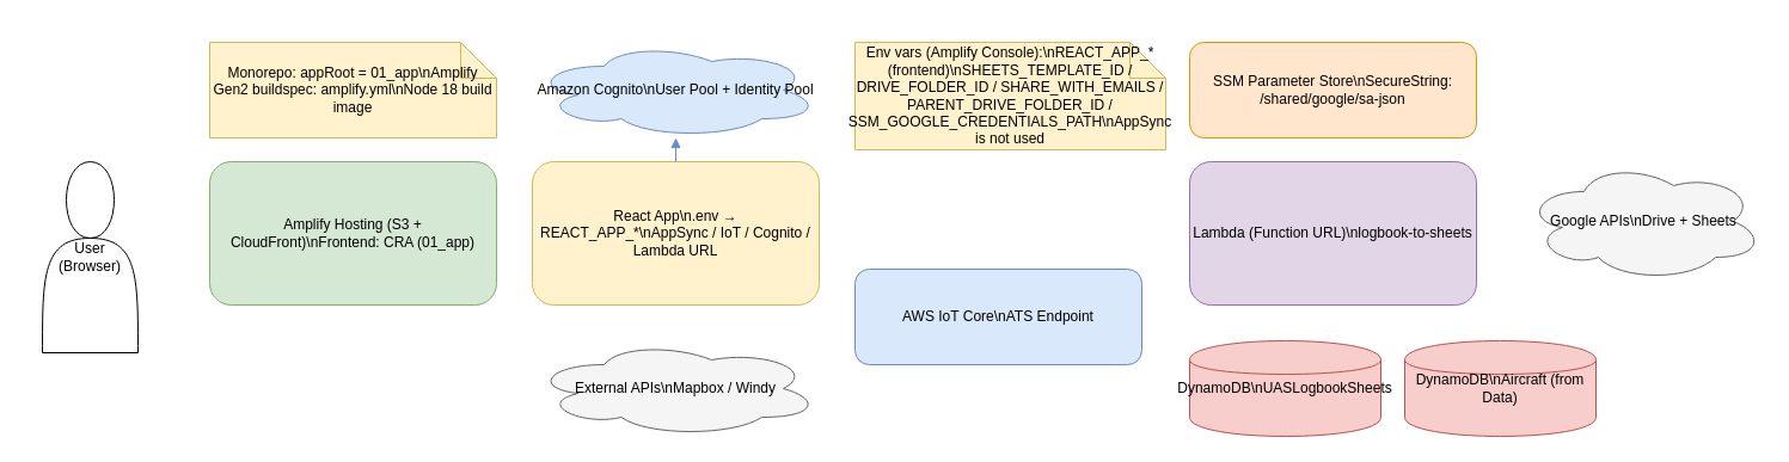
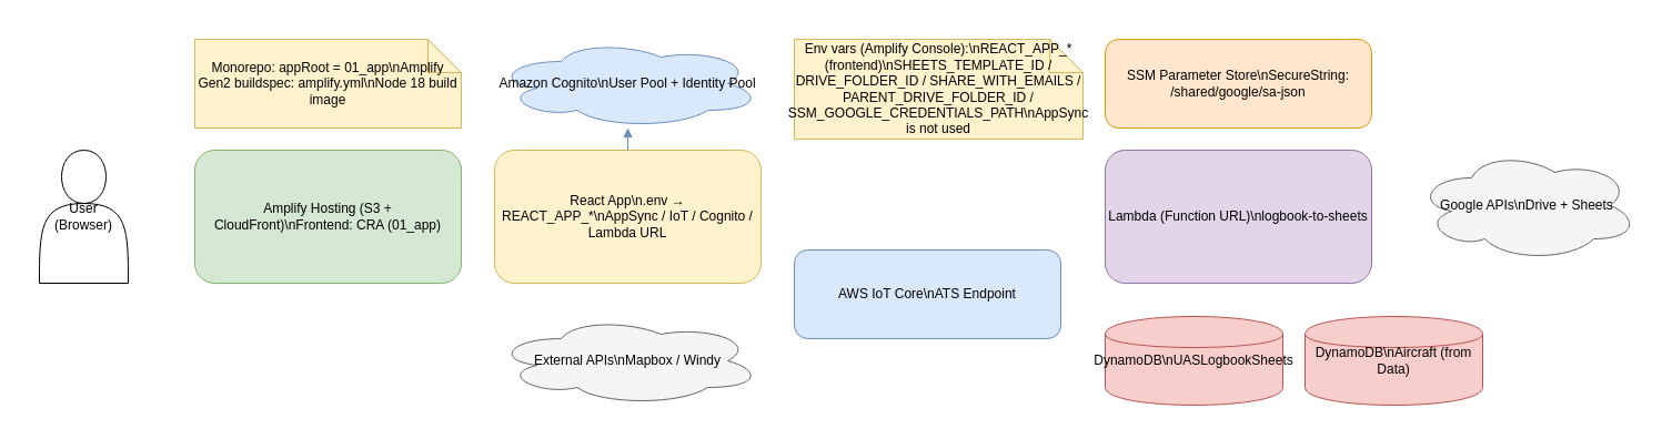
  <mxCell id="0" />
  <mxCell id="1" parent="0" />
- <mxCell id="2" value="User (Browser)" style="shape=actor;whiteSpace=wrap;html=1;" vertex="1" parent="1"><mxGeometry x="20" y="120" width="80" height="160" as="geometry" /></mxCell>
+ <mxCell id="2" value="User (Browser)" style="shape=actor;whiteSpace=wrap;html=1;" vertex="1" parent="1"><mxGeometry x="20" y="120" width="80" height="120" as="geometry" /></mxCell>
  <mxCell id="3" value="Amplify Hosting (S3 + CloudFront)\nFrontend: CRA (01_app)" style="rounded=1;whiteSpace=wrap;html=1;fillColor=#d5e8d4;strokeColor=#82b366;" vertex="1" parent="1"><mxGeometry x="160" y="120" width="240" height="120" as="geometry" /></mxCell>
  <mxCell id="4" value="React App\n.env → REACT_APP_*\nAppSync / IoT / Cognito / Lambda URL" style="rounded=1;whiteSpace=wrap;html=1;fillColor=#fff2cc;strokeColor=#d6b656;" vertex="1" parent="1"><mxGeometry x="430" y="120" width="240" height="120" as="geometry" /></mxCell>
  <mxCell id="5" value="Amazon Cognito\nUser Pool + Identity Pool" style="shape=cloud;whiteSpace=wrap;html=1;fillColor=#dae8fc;strokeColor=#6c8ebf;" vertex="1" parent="1"><mxGeometry x="430" y="20" width="240" height="80" as="geometry" /></mxCell>
  <mxCell id="6" value="AWS IoT Core\nATS Endpoint" style="rounded=1;whiteSpace=wrap;html=1;fillColor=#dae8fc;strokeColor=#6c8ebf;" vertex="1" parent="1"><mxGeometry x="700" y="210" width="240" height="80" as="geometry" /></mxCell>
  <mxCell id="7" value="Lambda (Function URL)\nlogbook-to-sheets" style="rounded=1;whiteSpace=wrap;html=1;fillColor=#e1d5e7;strokeColor=#9673a6;" vertex="1" parent="1"><mxGeometry x="980" y="120" width="240" height="120" as="geometry" /></mxCell>
  <mxCell id="8" value="DynamoDB\nUASLogbookSheets" style="shape=cylinder;whiteSpace=wrap;html=1;fillColor=#f8cecc;strokeColor=#b85450;" vertex="1" parent="1"><mxGeometry x="980" y="270" width="160" height="80" as="geometry" /></mxCell>
  <mxCell id="9" value="DynamoDB\nAircraft (from Data)" style="shape=cylinder;whiteSpace=wrap;html=1;fillColor=#f8cecc;strokeColor=#b85450;" vertex="1" parent="1"><mxGeometry x="1160" y="270" width="160" height="80" as="geometry" /></mxCell>
  <mxCell id="10" value="SSM Parameter Store\nSecureString: /shared/google/sa-json" style="rounded=1;whiteSpace=wrap;html=1;fillColor=#ffe6cc;strokeColor=#d79b00;" vertex="1" parent="1"><mxGeometry x="980" y="20" width="240" height="80" as="geometry" /></mxCell>
  <mxCell id="11" value="Google APIs\nDrive + Sheets" style="shape=cloud;whiteSpace=wrap;html=1;fillColor=#f5f5f5;strokeColor=#666666;" vertex="1" parent="1"><mxGeometry x="1260" y="120" width="200" height="100" as="geometry" /></mxCell>
  <mxCell id="12" value="External APIs\nMapbox / Windy" style="shape=cloud;whiteSpace=wrap;html=1;fillColor=#f5f5f5;strokeColor=#666666;" vertex="1" parent="1"><mxGeometry x="430" y="270" width="240" height="80" as="geometry" /></mxCell>
  <mxCell id="13" edge="1" parent="1" source="2" target="3" style="endArrow=block;html=1;strokeColor=#82b366;" />
  <mxCell id="14" edge="1" parent="1" source="3" target="4" style="endArrow=block;html=1;strokeColor=#d6b656;" />
  <mxCell id="15" edge="1" parent="1" source="4" target="5" style="endArrow=block;html=1;strokeColor=#6c8ebf;"><mxGeometry relative="1" as="geometry"><mxPoint x="-40" y="0" as="targetPoint" /></mxGeometry></mxCell>
  <mxCell id="16" edge="1" parent="1" source="4" target="6" style="endArrow=block;html=1;strokeColor=#6c8ebf;" />
  <mxCell id="17" edge="1" parent="1" source="4" target="7" style="endArrow=block;html=1;strokeColor=#9673a6;" />
  <mxCell id="18" edge="1" parent="1" source="7" target="8" style="endArrow=block;html=1;strokeColor=#b85450;" />
  <mxCell id="19" edge="1" parent="1" source="7" target="9" style="endArrow=block;html=1;strokeColor=#b85450;" />
  <mxCell id="20" edge="1" parent="1" source="7" target="10" style="endArrow=block;html=1;strokeColor=#d79b00;" />
  <mxCell id="21" edge="1" parent="1" source="7" target="11" style="endArrow=block;html=1;strokeColor=#666666;" />
  <mxCell id="22" edge="1" parent="1" source="4" target="12" style="endArrow=block;html=1;strokeColor=#666666;" />
  <mxCell id="23" value="Monorepo: appRoot = 01_app\nAmplify Gen2 buildspec: amplify.yml\nNode 18 build image" style="shape=note;whiteSpace=wrap;html=1;fillColor=#fff2cc;strokeColor=#d6b656;" vertex="1" parent="1"><mxGeometry x="160" y="20" width="240" height="80" as="geometry" /></mxCell>
  <mxCell id="24" value="Env vars (Amplify Console):\nREACT_APP_* (frontend)\nSHEETS_TEMPLATE_ID / DRIVE_FOLDER_ID / SHARE_WITH_EMAILS / PARENT_DRIVE_FOLDER_ID / SSM_GOOGLE_CREDENTIALS_PATH\nAppSync is not used" style="shape=note;whiteSpace=wrap;html=1;fillColor=#fff2cc;strokeColor=#d6b656;" vertex="1" parent="1"><mxGeometry x="700" y="20" width="260" height="90" as="geometry" /></mxCell>
